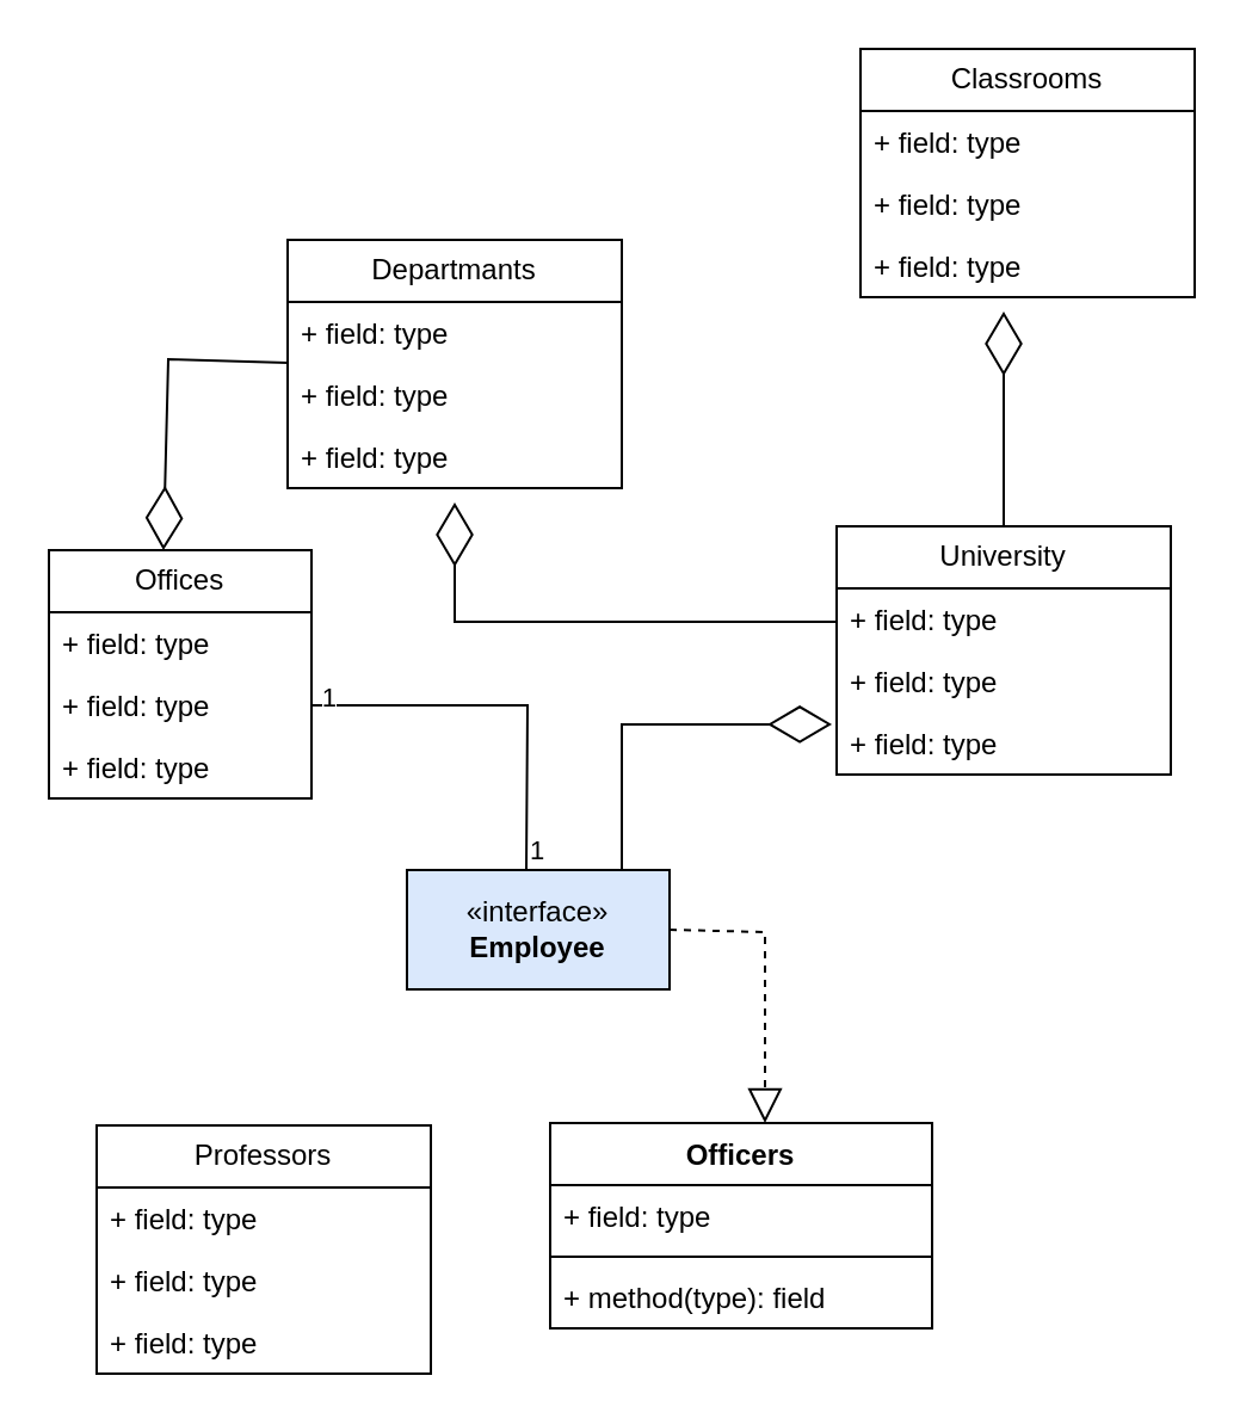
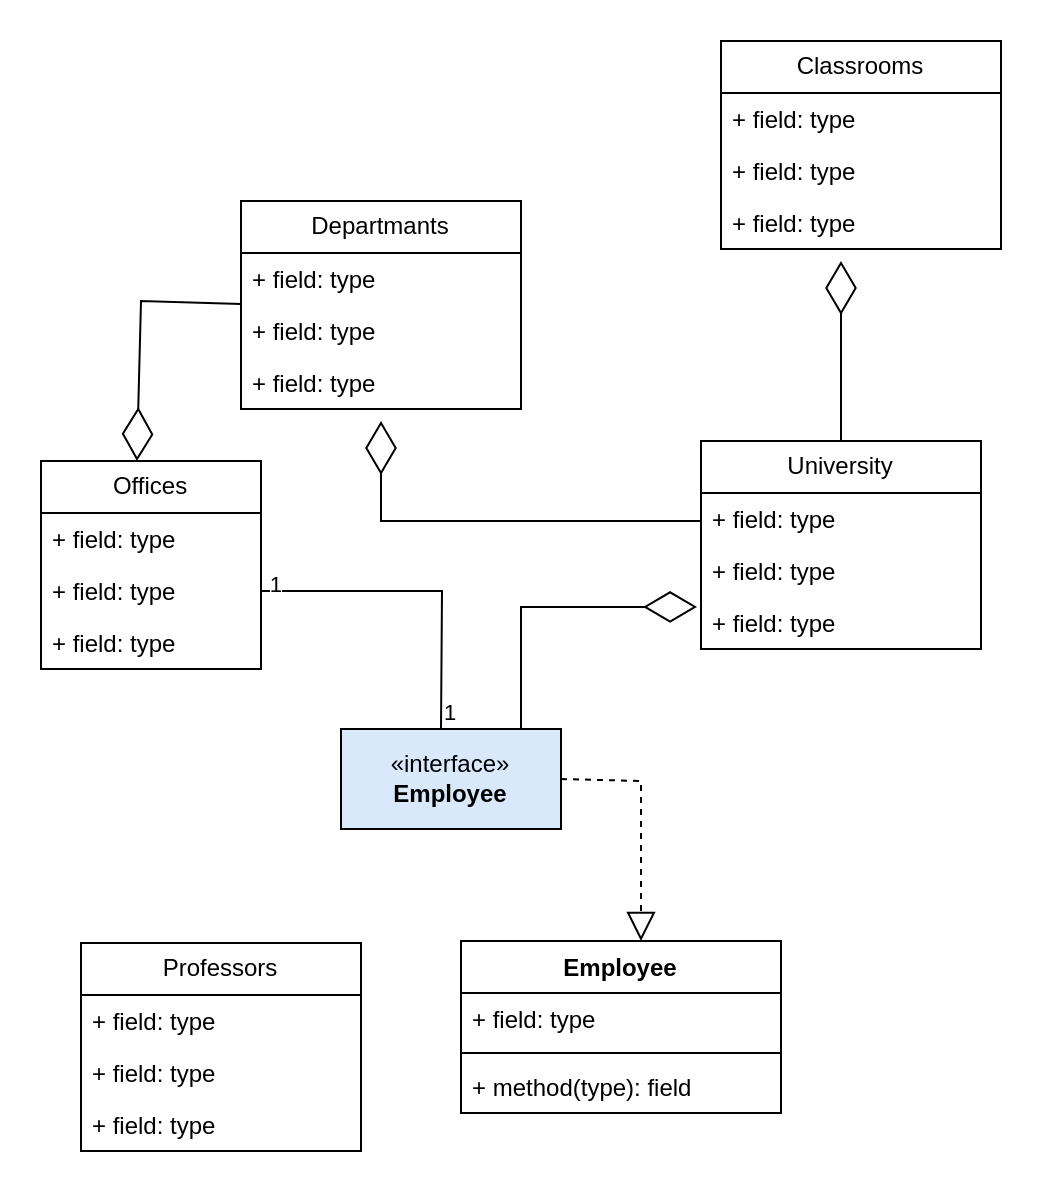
  <mxCell id="0" />
  <mxCell id="1" parent="0" />
  <mxCell id="2" value="Classrooms" style="swimlane;fontStyle=0;childLayout=stackLayout;horizontal=1;startSize=26;fillColor=none;horizontalStack=0;resizeParent=1;resizeParentMax=0;resizeLast=0;collapsible=1;marginBottom=0;whiteSpace=wrap;html=1;" vertex="1" parent="1"><mxGeometry x="360" y="20" width="140" height="104" as="geometry" /></mxCell>
  <mxCell id="3" value="+ field: type" style="text;strokeColor=none;fillColor=none;align=left;verticalAlign=top;spacingLeft=4;spacingRight=4;overflow=hidden;rotatable=0;points=[[0,0.5],[1,0.5]];portConstraint=eastwest;whiteSpace=wrap;html=1;" vertex="1" parent="2"><mxGeometry y="26" width="140" height="26" as="geometry" /></mxCell>
  <mxCell id="4" value="+ field: type" style="text;strokeColor=none;fillColor=none;align=left;verticalAlign=top;spacingLeft=4;spacingRight=4;overflow=hidden;rotatable=0;points=[[0,0.5],[1,0.5]];portConstraint=eastwest;whiteSpace=wrap;html=1;" vertex="1" parent="2"><mxGeometry y="52" width="140" height="26" as="geometry" /></mxCell>
  <mxCell id="5" value="+ field: type" style="text;strokeColor=none;fillColor=none;align=left;verticalAlign=top;spacingLeft=4;spacingRight=4;overflow=hidden;rotatable=0;points=[[0,0.5],[1,0.5]];portConstraint=eastwest;whiteSpace=wrap;html=1;" vertex="1" parent="2"><mxGeometry y="78" width="140" height="26" as="geometry" /></mxCell>
  <mxCell id="6" value="University" style="swimlane;fontStyle=0;childLayout=stackLayout;horizontal=1;startSize=26;fillColor=none;horizontalStack=0;resizeParent=1;resizeParentMax=0;resizeLast=0;collapsible=1;marginBottom=0;whiteSpace=wrap;html=1;" vertex="1" parent="1"><mxGeometry x="350" y="220" width="140" height="104" as="geometry" /></mxCell>
  <mxCell id="7" value="+ field: type" style="text;strokeColor=none;fillColor=none;align=left;verticalAlign=top;spacingLeft=4;spacingRight=4;overflow=hidden;rotatable=0;points=[[0,0.5],[1,0.5]];portConstraint=eastwest;whiteSpace=wrap;html=1;" vertex="1" parent="6"><mxGeometry y="26" width="140" height="26" as="geometry" /></mxCell>
  <mxCell id="8" value="+ field: type" style="text;strokeColor=none;fillColor=none;align=left;verticalAlign=top;spacingLeft=4;spacingRight=4;overflow=hidden;rotatable=0;points=[[0,0.5],[1,0.5]];portConstraint=eastwest;whiteSpace=wrap;html=1;" vertex="1" parent="6"><mxGeometry y="52" width="140" height="26" as="geometry" /></mxCell>
  <mxCell id="9" value="+ field: type" style="text;strokeColor=none;fillColor=none;align=left;verticalAlign=top;spacingLeft=4;spacingRight=4;overflow=hidden;rotatable=0;points=[[0,0.5],[1,0.5]];portConstraint=eastwest;whiteSpace=wrap;html=1;" vertex="1" parent="6"><mxGeometry y="78" width="140" height="26" as="geometry" /></mxCell>
  <mxCell id="10" value="Departmants" style="swimlane;fontStyle=0;childLayout=stackLayout;horizontal=1;startSize=26;fillColor=none;horizontalStack=0;resizeParent=1;resizeParentMax=0;resizeLast=0;collapsible=1;marginBottom=0;whiteSpace=wrap;html=1;" vertex="1" parent="1"><mxGeometry x="120" y="100" width="140" height="104" as="geometry" /></mxCell>
  <mxCell id="11" value="+ field: type" style="text;strokeColor=none;fillColor=none;align=left;verticalAlign=top;spacingLeft=4;spacingRight=4;overflow=hidden;rotatable=0;points=[[0,0.5],[1,0.5]];portConstraint=eastwest;whiteSpace=wrap;html=1;" vertex="1" parent="10"><mxGeometry y="26" width="140" height="26" as="geometry" /></mxCell>
  <mxCell id="12" value="+ field: type" style="text;strokeColor=none;fillColor=none;align=left;verticalAlign=top;spacingLeft=4;spacingRight=4;overflow=hidden;rotatable=0;points=[[0,0.5],[1,0.5]];portConstraint=eastwest;whiteSpace=wrap;html=1;" vertex="1" parent="10"><mxGeometry y="52" width="140" height="26" as="geometry" /></mxCell>
  <mxCell id="13" value="+ field: type" style="text;strokeColor=none;fillColor=none;align=left;verticalAlign=top;spacingLeft=4;spacingRight=4;overflow=hidden;rotatable=0;points=[[0,0.5],[1,0.5]];portConstraint=eastwest;whiteSpace=wrap;html=1;" vertex="1" parent="10"><mxGeometry y="78" width="140" height="26" as="geometry" /></mxCell>
  <mxCell id="14" value="Offices" style="swimlane;fontStyle=0;childLayout=stackLayout;horizontal=1;startSize=26;fillColor=none;horizontalStack=0;resizeParent=1;resizeParentMax=0;resizeLast=0;collapsible=1;marginBottom=0;whiteSpace=wrap;html=1;" vertex="1" parent="1"><mxGeometry x="20" y="230" width="110" height="104" as="geometry" /></mxCell>
  <mxCell id="15" value="+ field: type" style="text;strokeColor=none;fillColor=none;align=left;verticalAlign=top;spacingLeft=4;spacingRight=4;overflow=hidden;rotatable=0;points=[[0,0.5],[1,0.5]];portConstraint=eastwest;whiteSpace=wrap;html=1;" vertex="1" parent="14"><mxGeometry y="26" width="110" height="26" as="geometry" /></mxCell>
  <mxCell id="16" value="+ field: type" style="text;strokeColor=none;fillColor=none;align=left;verticalAlign=top;spacingLeft=4;spacingRight=4;overflow=hidden;rotatable=0;points=[[0,0.5],[1,0.5]];portConstraint=eastwest;whiteSpace=wrap;html=1;" vertex="1" parent="14"><mxGeometry y="52" width="110" height="26" as="geometry" /></mxCell>
  <mxCell id="17" value="+ field: type" style="text;strokeColor=none;fillColor=none;align=left;verticalAlign=top;spacingLeft=4;spacingRight=4;overflow=hidden;rotatable=0;points=[[0,0.5],[1,0.5]];portConstraint=eastwest;whiteSpace=wrap;html=1;" vertex="1" parent="14"><mxGeometry y="78" width="110" height="26" as="geometry" /></mxCell>
  <mxCell id="18" value="«interface»&lt;br&gt;&lt;b&gt;Employee&lt;/b&gt;" style="html=1;whiteSpace=wrap;fillColor=#dae8fc;" vertex="1" parent="1"><mxGeometry x="170" y="364" width="110" height="50" as="geometry" /></mxCell>
  <mxCell id="19" value="Professors" style="swimlane;fontStyle=0;childLayout=stackLayout;horizontal=1;startSize=26;fillColor=none;horizontalStack=0;resizeParent=1;resizeParentMax=0;resizeLast=0;collapsible=1;marginBottom=0;whiteSpace=wrap;html=1;" vertex="1" parent="1"><mxGeometry x="40" y="471" width="140" height="104" as="geometry" /></mxCell>
  <mxCell id="20" value="+ field: type" style="text;strokeColor=none;fillColor=none;align=left;verticalAlign=top;spacingLeft=4;spacingRight=4;overflow=hidden;rotatable=0;points=[[0,0.5],[1,0.5]];portConstraint=eastwest;whiteSpace=wrap;html=1;" vertex="1" parent="19"><mxGeometry y="26" width="140" height="26" as="geometry" /></mxCell>
  <mxCell id="21" value="+ field: type" style="text;strokeColor=none;fillColor=none;align=left;verticalAlign=top;spacingLeft=4;spacingRight=4;overflow=hidden;rotatable=0;points=[[0,0.5],[1,0.5]];portConstraint=eastwest;whiteSpace=wrap;html=1;" vertex="1" parent="19"><mxGeometry y="52" width="140" height="26" as="geometry" /></mxCell>
  <mxCell id="22" value="+ field: type" style="text;strokeColor=none;fillColor=none;align=left;verticalAlign=top;spacingLeft=4;spacingRight=4;overflow=hidden;rotatable=0;points=[[0,0.5],[1,0.5]];portConstraint=eastwest;whiteSpace=wrap;html=1;" vertex="1" parent="19"><mxGeometry y="78" width="140" height="26" as="geometry" /></mxCell>
- <mxCell id="23" value="Officers" style="swimlane;fontStyle=1;align=center;verticalAlign=top;childLayout=stackLayout;horizontal=1;startSize=26;horizontalStack=0;resizeParent=1;resizeParentMax=0;resizeLast=0;collapsible=1;marginBottom=0;whiteSpace=wrap;html=1;" vertex="1" parent="1"><mxGeometry x="230" y="470" width="160" height="86" as="geometry" /></mxCell>
+ <mxCell id="23" value="Employee" style="swimlane;fontStyle=1;align=center;verticalAlign=top;childLayout=stackLayout;horizontal=1;startSize=26;horizontalStack=0;resizeParent=1;resizeParentMax=0;resizeLast=0;collapsible=1;marginBottom=0;whiteSpace=wrap;html=1;" vertex="1" parent="1"><mxGeometry x="230" y="470" width="160" height="86" as="geometry" /></mxCell>
  <mxCell id="24" value="+ field: type" style="text;strokeColor=none;fillColor=none;align=left;verticalAlign=top;spacingLeft=4;spacingRight=4;overflow=hidden;rotatable=0;points=[[0,0.5],[1,0.5]];portConstraint=eastwest;whiteSpace=wrap;html=1;" vertex="1" parent="23"><mxGeometry y="26" width="160" height="26" as="geometry" /></mxCell>
  <mxCell id="25" value="" style="line;strokeWidth=1;fillColor=none;align=left;verticalAlign=middle;spacingTop=-1;spacingLeft=3;spacingRight=3;rotatable=0;labelPosition=right;points=[];portConstraint=eastwest;strokeColor=inherit;" vertex="1" parent="23"><mxGeometry y="52" width="160" height="8" as="geometry" /></mxCell>
  <mxCell id="26" value="+ method(type): field" style="text;strokeColor=none;fillColor=none;align=left;verticalAlign=top;spacingLeft=4;spacingRight=4;overflow=hidden;rotatable=0;points=[[0,0.5],[1,0.5]];portConstraint=eastwest;whiteSpace=wrap;html=1;" vertex="1" parent="23"><mxGeometry y="60" width="160" height="26" as="geometry" /></mxCell>
  <mxCell id="27" value="" style="endArrow=block;dashed=1;endFill=0;endSize=12;html=1;rounded=0;exitX=1;exitY=0.5;exitDx=0;exitDy=0;" edge="1" parent="1" source="18"><mxGeometry width="160" relative="1" as="geometry"><mxPoint x="290" y="398.5" as="sourcePoint" /><mxPoint x="320" y="470" as="targetPoint" /><Array as="points"><mxPoint x="320" y="390" /></Array></mxGeometry></mxCell>
  <mxCell id="28" value="" style="endArrow=diamondThin;endFill=0;endSize=24;html=1;rounded=0;" edge="1" parent="1"><mxGeometry width="160" relative="1" as="geometry"><mxPoint x="420" y="220" as="sourcePoint" /><mxPoint x="420" y="130" as="targetPoint" /></mxGeometry></mxCell>
  <mxCell id="29" value="" style="endArrow=diamondThin;endFill=0;endSize=24;html=1;rounded=0;entryX=0.5;entryY=1.231;entryDx=0;entryDy=0;entryPerimeter=0;" edge="1" parent="1" target="13"><mxGeometry width="160" relative="1" as="geometry"><mxPoint x="350" y="260" as="sourcePoint" /><mxPoint x="190" y="260" as="targetPoint" /><Array as="points"><mxPoint x="190" y="260" /></Array></mxGeometry></mxCell>
  <mxCell id="30" value="" style="endArrow=diamondThin;endFill=0;endSize=24;html=1;rounded=0;entryX=0.436;entryY=0;entryDx=0;entryDy=0;entryPerimeter=0;exitX=0;exitY=0.5;exitDx=0;exitDy=0;" edge="1" parent="1" target="14"><mxGeometry width="160" relative="1" as="geometry"><mxPoint x="120" y="151.51" as="sourcePoint" /><mxPoint x="-100" y="151.5" as="targetPoint" /><Array as="points"><mxPoint x="70" y="150" /></Array></mxGeometry></mxCell>
  <mxCell id="31" value="" style="endArrow=none;html=1;edgeStyle=orthogonalEdgeStyle;rounded=0;entryX=1;entryY=0.5;entryDx=0;entryDy=0;" edge="1" parent="1" target="16"><mxGeometry relative="1" as="geometry"><mxPoint x="220" y="364" as="sourcePoint" /><mxPoint x="380" y="364" as="targetPoint" /></mxGeometry></mxCell>
  <mxCell id="32" value="1" style="edgeLabel;resizable=0;html=1;align=left;verticalAlign=bottom;" connectable="0" vertex="1" parent="31"><mxGeometry x="-1" relative="1" as="geometry" /></mxCell>
  <mxCell id="33" value="1" style="edgeLabel;resizable=0;html=1;align=right;verticalAlign=bottom;" connectable="0" vertex="1" parent="31"><mxGeometry x="1" relative="1" as="geometry"><mxPoint x="11" y="5" as="offset" /></mxGeometry></mxCell>
  <mxCell id="34" value="" style="endArrow=diamondThin;endFill=0;endSize=24;html=1;rounded=0;entryX=-0.014;entryY=1.192;entryDx=0;entryDy=0;entryPerimeter=0;" edge="1" parent="1" target="8"><mxGeometry width="160" relative="1" as="geometry"><mxPoint x="260" y="364" as="sourcePoint" /><mxPoint x="260" y="274" as="targetPoint" /><Array as="points"><mxPoint x="260" y="303" /></Array></mxGeometry></mxCell>
